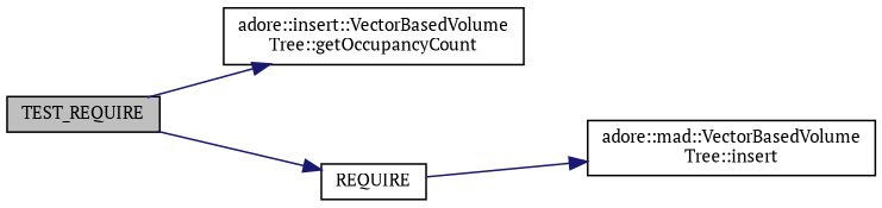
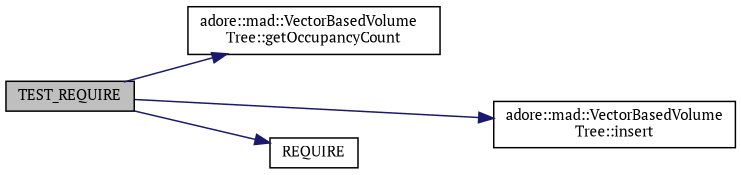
  digraph {
    fontname="PT Serif"
    rankdir=LR
    node [color=black fillcolor=white fontname="PT Serif" fontsize=10 shape=record style=filled]
    edge [color=midnightblue fontname="PT Serif" fontsize=10 labelfontname=Helvetica labelfontsize=10 style=solid]
    n1 [fillcolor=grey75 fontcolor=black height=0.2 label=TEST_REQUIRE width=0.4]
-   n2 [height=0.2 label="adore::insert::VectorBasedVolume\lTree::getOccupancyCount" width=0.4]
+   n2 [height=0.2 label="adore::mad::VectorBasedVolume\lTree::getOccupancyCount" width=0.4]
    n3 [height=0.2 label="adore::mad::VectorBasedVolume\lTree::insert" width=0.4]
    n4 [height=0.2 label=REQUIRE width=0.4]
    n1 -> n2
-   n4 -> n3
+   n1 -> n3
    n1 -> n4
  }
